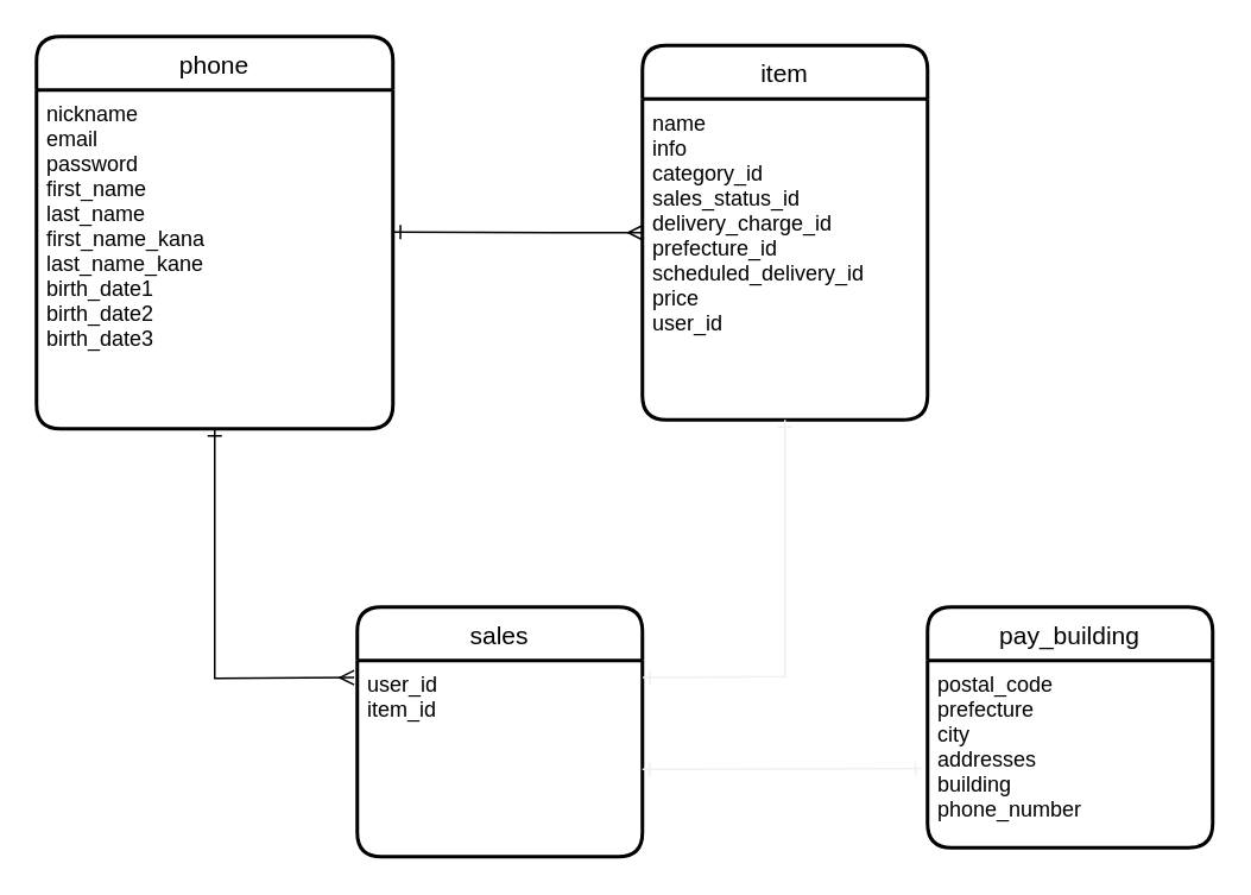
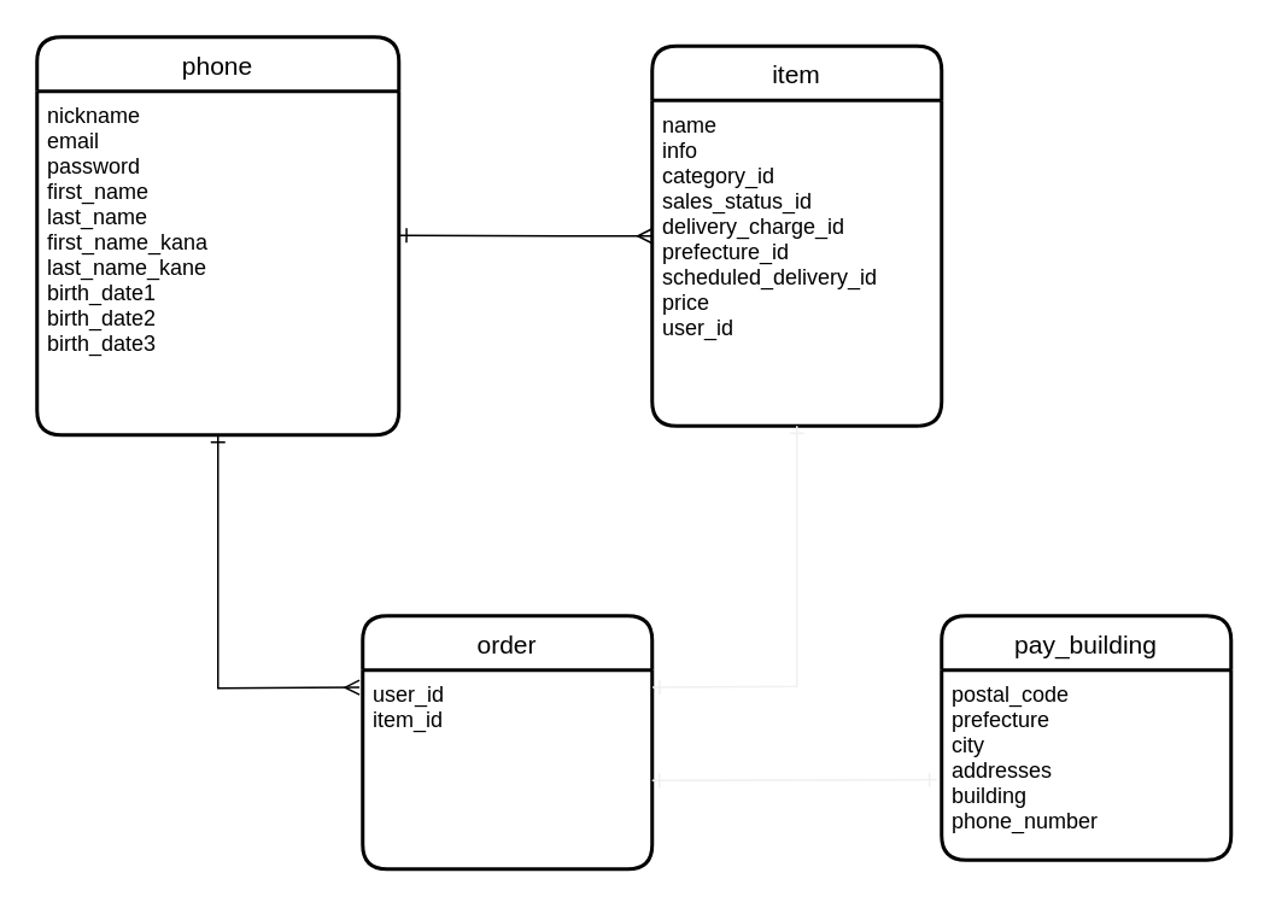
  <mxCell id="0" />
  <mxCell id="1" parent="0" />
  <mxCell id="2" value="phone" style="swimlane;childLayout=stackLayout;horizontal=1;startSize=30;horizontalStack=0;rounded=1;fontSize=14;fontStyle=0;strokeWidth=2;resizeParent=0;resizeLast=1;shadow=0;dashed=0;align=center;" parent="1" vertex="1"><mxGeometry x="20" y="20" width="200" height="220" as="geometry"><mxRectangle x="140" y="130" width="70" height="30" as="alternateBounds" /></mxGeometry></mxCell>
  <mxCell id="3" value="nickname&#10;email&#10;password&#10;first_name&#10;last_name&#10;first_name_kana&#10;last_name_kane&#10;birth_date1&#10;birth_date2&#10;birth_date3" style="align=left;strokeColor=none;fillColor=none;spacingLeft=4;fontSize=12;verticalAlign=top;resizable=0;rotatable=0;part=1;" parent="2" vertex="1"><mxGeometry y="30" width="200" height="190" as="geometry" /></mxCell>
- <mxCell id="4" value="sales" style="swimlane;childLayout=stackLayout;horizontal=1;startSize=30;horizontalStack=0;rounded=1;fontSize=14;fontStyle=0;strokeWidth=2;resizeParent=0;resizeLast=1;shadow=0;dashed=0;align=center;" parent="1" vertex="1"><mxGeometry x="200" y="340" width="160" height="140" as="geometry" /></mxCell>
+ <mxCell id="4" value="order" style="swimlane;childLayout=stackLayout;horizontal=1;startSize=30;horizontalStack=0;rounded=1;fontSize=14;fontStyle=0;strokeWidth=2;resizeParent=0;resizeLast=1;shadow=0;dashed=0;align=center;" parent="1" vertex="1"><mxGeometry x="200" y="340" width="160" height="140" as="geometry" /></mxCell>
  <mxCell id="5" value="user_id &#10;item_id" style="align=left;strokeColor=none;fillColor=none;spacingLeft=4;fontSize=12;verticalAlign=top;resizable=0;rotatable=0;part=1;" parent="4" vertex="1"><mxGeometry y="30" width="160" height="110" as="geometry" /></mxCell>
  <mxCell id="6" value="item" style="swimlane;childLayout=stackLayout;horizontal=1;startSize=30;horizontalStack=0;rounded=1;fontSize=14;fontStyle=0;strokeWidth=2;resizeParent=0;resizeLast=1;shadow=0;dashed=0;align=center;" parent="1" vertex="1"><mxGeometry x="360" y="25" width="160" height="210" as="geometry" /></mxCell>
  <mxCell id="7" value="name&#10;info&#10;category_id&#10;sales_status_id&#10;delivery_charge_id&#10;prefecture_id&#10;scheduled_delivery_id&#10;price&#10;user_id" style="align=left;strokeColor=none;fillColor=none;spacingLeft=4;fontSize=12;verticalAlign=top;resizable=0;rotatable=0;part=1;" parent="6" vertex="1"><mxGeometry y="30" width="160" height="180" as="geometry" /></mxCell>
  <mxCell id="8" value="pay_building" style="swimlane;childLayout=stackLayout;horizontal=1;startSize=30;horizontalStack=0;rounded=1;fontSize=14;fontStyle=0;strokeWidth=2;resizeParent=0;resizeLast=1;shadow=0;dashed=0;align=center;" parent="1" vertex="1"><mxGeometry x="520" y="340" width="160" height="135" as="geometry" /></mxCell>
  <mxCell id="9" value="postal_code&#10;prefecture&#10;city&#10;addresses&#10;building&#10;phone_number" style="align=left;strokeColor=none;fillColor=none;spacingLeft=4;fontSize=12;verticalAlign=top;resizable=0;rotatable=0;part=1;" parent="8" vertex="1"><mxGeometry y="30" width="160" height="105" as="geometry" /></mxCell>
  <mxCell id="10" style="edgeStyle=none;rounded=0;orthogonalLoop=1;jettySize=auto;html=1;startArrow=ERone;startFill=0;endArrow=ERmany;endFill=0;exitX=1.001;exitY=0.419;exitDx=0;exitDy=0;exitPerimeter=0;entryX=0;entryY=0.5;entryDx=0;entryDy=0;" parent="1" source="3" target="6" edge="1"><mxGeometry relative="1" as="geometry"><mxPoint x="350" y="130" as="targetPoint" /><Array as="points"><mxPoint x="310" y="130" /></Array></mxGeometry></mxCell>
  <mxCell id="11" style="edgeStyle=none;rounded=0;orthogonalLoop=1;jettySize=auto;html=1;exitX=0.5;exitY=1;exitDx=0;exitDy=0;startArrow=ERone;startFill=0;endArrow=ERmany;endFill=0;entryX=-0.011;entryY=0.087;entryDx=0;entryDy=0;entryPerimeter=0;" parent="1" source="3" target="5" edge="1"><mxGeometry relative="1" as="geometry"><mxPoint x="190" y="370" as="targetPoint" /><Array as="points"><mxPoint x="120" y="380" /></Array></mxGeometry></mxCell>
  <mxCell id="12" style="edgeStyle=none;rounded=0;orthogonalLoop=1;jettySize=auto;html=1;exitX=0.5;exitY=1;exitDx=0;exitDy=0;startArrow=ERone;startFill=0;endArrow=ERone;endFill=0;strokeColor=#f0f0f0;entryX=1.001;entryY=0.087;entryDx=0;entryDy=0;entryPerimeter=0;" parent="1" source="7" target="5" edge="1"><mxGeometry relative="1" as="geometry"><mxPoint x="380" y="382" as="targetPoint" /><Array as="points"><mxPoint x="440" y="379" /></Array></mxGeometry></mxCell>
  <mxCell id="13" style="edgeStyle=none;rounded=0;orthogonalLoop=1;jettySize=auto;html=1;entryX=-0.017;entryY=0.577;entryDx=0;entryDy=0;entryPerimeter=0;startArrow=ERone;startFill=0;endArrow=ERone;endFill=0;strokeColor=#f0f0f0;" parent="1" target="9" edge="1"><mxGeometry relative="1" as="geometry"><mxPoint x="360" y="431" as="sourcePoint" /></mxGeometry></mxCell>
